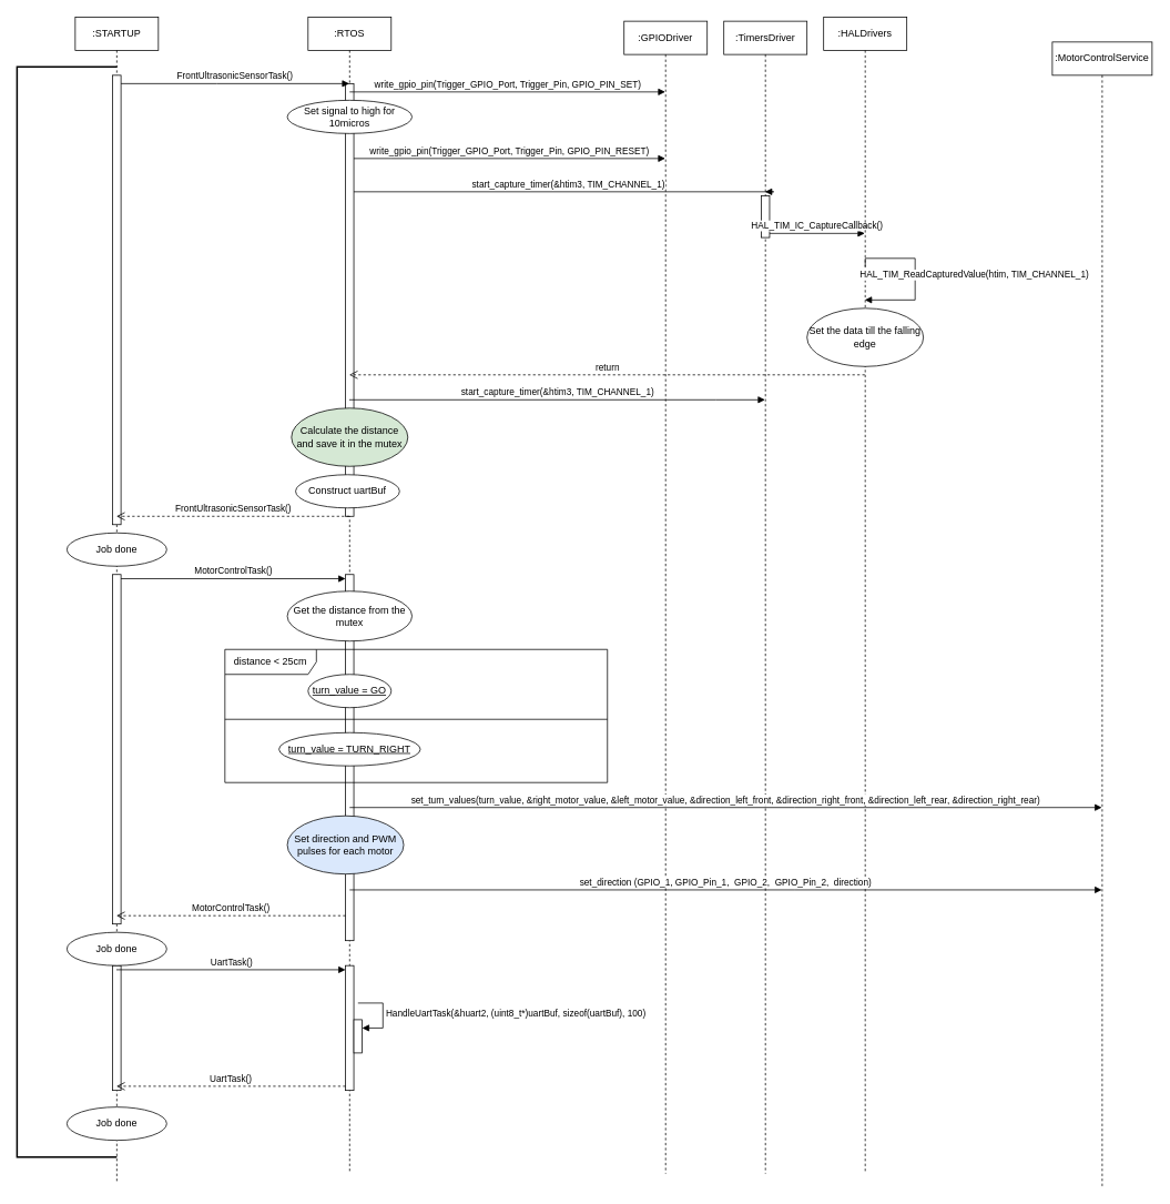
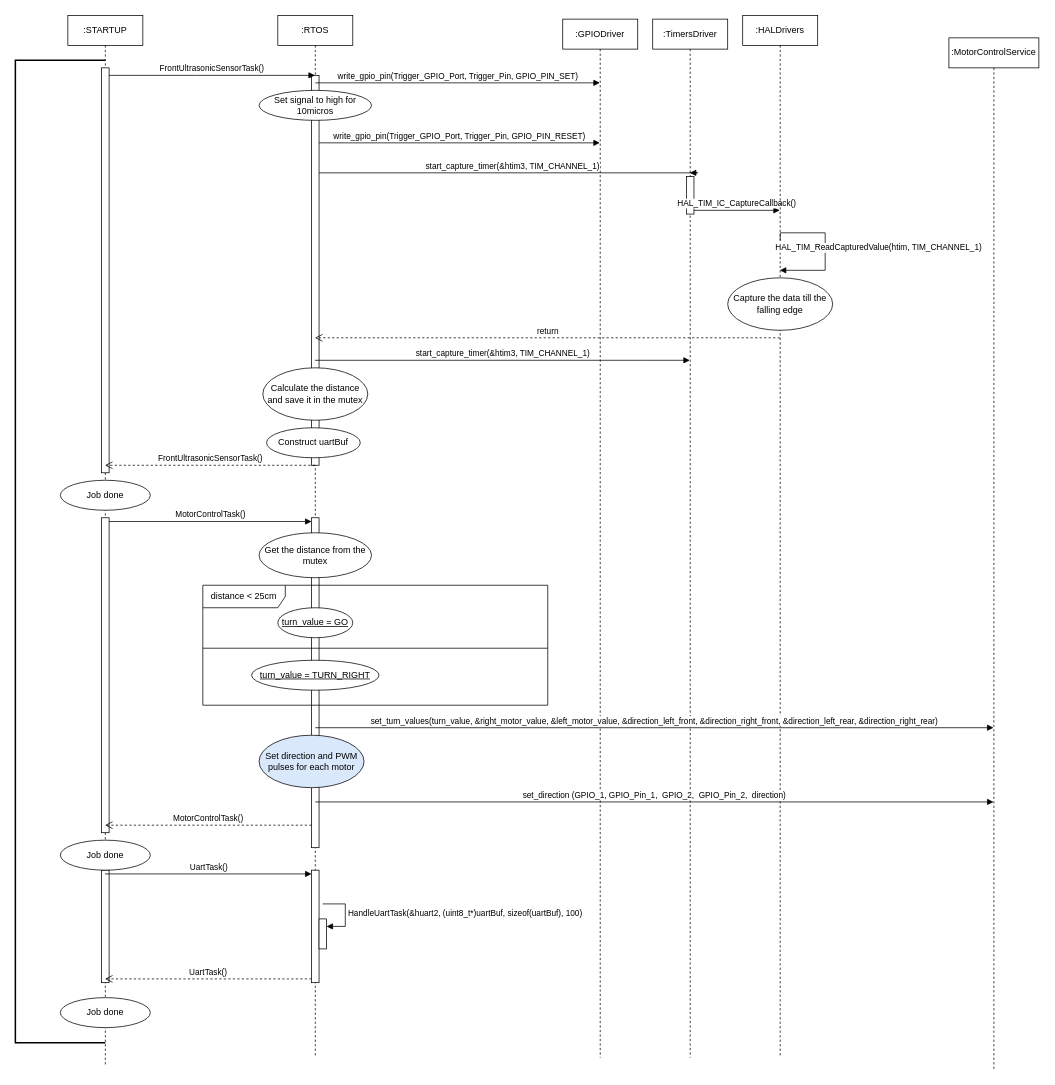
  <mxCell id="0" />
  <mxCell id="1" parent="0" />
  <mxCell id="2" value=":STARTUP" style="shape=umlLifeline;perimeter=lifelinePerimeter;whiteSpace=wrap;html=1;container=0;dropTarget=0;collapsible=0;recursiveResize=0;outlineConnect=0;portConstraint=eastwest;newEdgeStyle={&quot;edgeStyle&quot;:&quot;elbowEdgeStyle&quot;,&quot;elbow&quot;:&quot;vertical&quot;,&quot;curved&quot;:0,&quot;rounded&quot;:0};" parent="1" vertex="1"><mxGeometry x="90" y="20" width="100" height="1400" as="geometry" /></mxCell>
  <mxCell id="3" value="" style="html=1;points=[];perimeter=orthogonalPerimeter;outlineConnect=0;targetShapes=umlLifeline;portConstraint=eastwest;newEdgeStyle={&quot;edgeStyle&quot;:&quot;elbowEdgeStyle&quot;,&quot;elbow&quot;:&quot;vertical&quot;,&quot;curved&quot;:0,&quot;rounded&quot;:0};" parent="2" vertex="1"><mxGeometry x="45" y="70" width="10" height="540" as="geometry" /></mxCell>
  <mxCell id="4" value="" style="html=1;points=[[0,0,0,0,5],[0,1,0,0,-5],[1,0,0,0,5],[1,1,0,0,-5]];perimeter=orthogonalPerimeter;outlineConnect=0;targetShapes=umlLifeline;portConstraint=eastwest;newEdgeStyle={&quot;curved&quot;:0,&quot;rounded&quot;:0};" vertex="1" parent="2"><mxGeometry x="45" y="670" width="10" height="420" as="geometry" /></mxCell>
  <mxCell id="5" value="" style="html=1;points=[[0,0,0,0,5],[0,1,0,0,-5],[1,0,0,0,5],[1,1,0,0,-5]];perimeter=orthogonalPerimeter;outlineConnect=0;targetShapes=umlLifeline;portConstraint=eastwest;newEdgeStyle={&quot;curved&quot;:0,&quot;rounded&quot;:0};" vertex="1" parent="2"><mxGeometry x="45" y="1140" width="10" height="150" as="geometry" /></mxCell>
  <mxCell id="6" value=":RTOS" style="shape=umlLifeline;perimeter=lifelinePerimeter;whiteSpace=wrap;html=1;container=0;dropTarget=0;collapsible=0;recursiveResize=0;outlineConnect=0;portConstraint=eastwest;newEdgeStyle={&quot;edgeStyle&quot;:&quot;elbowEdgeStyle&quot;,&quot;elbow&quot;:&quot;vertical&quot;,&quot;curved&quot;:0,&quot;rounded&quot;:0};" parent="1" vertex="1"><mxGeometry x="370" y="20" width="100" height="1390" as="geometry" /></mxCell>
  <mxCell id="7" value="" style="html=1;points=[];perimeter=orthogonalPerimeter;outlineConnect=0;targetShapes=umlLifeline;portConstraint=eastwest;newEdgeStyle={&quot;edgeStyle&quot;:&quot;elbowEdgeStyle&quot;,&quot;elbow&quot;:&quot;vertical&quot;,&quot;curved&quot;:0,&quot;rounded&quot;:0};" parent="6" vertex="1"><mxGeometry x="45" y="80" width="10" height="520" as="geometry" /></mxCell>
  <mxCell id="8" value="" style="html=1;points=[[0,0,0,0,5],[0,1,0,0,-5],[1,0,0,0,5],[1,1,0,0,-5]];perimeter=orthogonalPerimeter;outlineConnect=0;targetShapes=umlLifeline;portConstraint=eastwest;newEdgeStyle={&quot;curved&quot;:0,&quot;rounded&quot;:0};" vertex="1" parent="6"><mxGeometry x="45" y="670" width="10" height="440" as="geometry" /></mxCell>
  <mxCell id="9" value="" style="html=1;points=[[0,0,0,0,5],[0,1,0,0,-5],[1,0,0,0,5],[1,1,0,0,-5]];perimeter=orthogonalPerimeter;outlineConnect=0;targetShapes=umlLifeline;portConstraint=eastwest;newEdgeStyle={&quot;curved&quot;:0,&quot;rounded&quot;:0};" vertex="1" parent="6"><mxGeometry x="45" y="1140" width="10" height="150" as="geometry" /></mxCell>
  <mxCell id="10" value="" style="html=1;points=[[0,0,0,0,5],[0,1,0,0,-5],[1,0,0,0,5],[1,1,0,0,-5]];perimeter=orthogonalPerimeter;outlineConnect=0;targetShapes=umlLifeline;portConstraint=eastwest;newEdgeStyle={&quot;curved&quot;:0,&quot;rounded&quot;:0};" vertex="1" parent="6"><mxGeometry x="55" y="1205" width="10" height="40" as="geometry" /></mxCell>
  <mxCell id="11" value="HandleUartTask(&amp;amp;huart2, (uint8_t*)uartBuf, sizeof(uartBuf), 100)" style="html=1;align=left;spacingLeft=2;endArrow=block;rounded=0;edgeStyle=orthogonalEdgeStyle;curved=0;rounded=0;" edge="1" target="10" parent="6"><mxGeometry relative="1" as="geometry"><mxPoint x="60" y="1185" as="sourcePoint" /><Array as="points"><mxPoint x="90" y="1215" /></Array></mxGeometry></mxCell>
  <mxCell id="12" value="FrontUltrasonicSensorTask()" style="html=1;verticalAlign=bottom;endArrow=block;edgeStyle=elbowEdgeStyle;elbow=horizontal;curved=0;rounded=0;" parent="1" source="3" target="6" edge="1"><mxGeometry relative="1" as="geometry"><mxPoint x="120" y="92.5" as="sourcePoint" /><Array as="points"><mxPoint x="260" y="100" /></Array><mxPoint x="430" y="187.5" as="targetPoint" /></mxGeometry></mxCell>
  <mxCell id="13" value=":GPIODriver" style="shape=umlLifeline;perimeter=lifelinePerimeter;whiteSpace=wrap;html=1;container=0;dropTarget=0;collapsible=0;recursiveResize=0;outlineConnect=0;portConstraint=eastwest;newEdgeStyle={&quot;edgeStyle&quot;:&quot;elbowEdgeStyle&quot;,&quot;elbow&quot;:&quot;vertical&quot;,&quot;curved&quot;:0,&quot;rounded&quot;:0};" vertex="1" parent="1"><mxGeometry x="750" y="25" width="100" height="1385" as="geometry" /></mxCell>
  <mxCell id="14" value="write_gpio_pin(Trigger_GPIO_Port, Trigger_Pin, GPIO_PIN_SET)" style="html=1;verticalAlign=bottom;endArrow=block;curved=0;rounded=0;" edge="1" parent="1" target="13"><mxGeometry width="80" relative="1" as="geometry"><mxPoint x="420" y="110" as="sourcePoint" /><mxPoint x="865" y="110" as="targetPoint" /></mxGeometry></mxCell>
  <mxCell id="15" value="write_gpio_pin(Trigger_GPIO_Port, Trigger_Pin, GPIO_PIN_RESET)" style="html=1;verticalAlign=bottom;endArrow=block;curved=0;rounded=0;" edge="1" parent="1" source="7" target="13"><mxGeometry width="80" relative="1" as="geometry"><mxPoint x="430" y="190" as="sourcePoint" /><mxPoint x="865" y="190" as="targetPoint" /><Array as="points"><mxPoint x="470" y="190" /></Array></mxGeometry></mxCell>
  <mxCell id="16" value="Set signal to high for 10micros" style="ellipse;whiteSpace=wrap;html=1;" vertex="1" parent="1"><mxGeometry x="345" y="120" width="150" height="40" as="geometry" /></mxCell>
  <mxCell id="17" value=":TimersDriver" style="shape=umlLifeline;perimeter=lifelinePerimeter;whiteSpace=wrap;html=1;container=0;dropTarget=0;collapsible=0;recursiveResize=0;outlineConnect=0;portConstraint=eastwest;newEdgeStyle={&quot;edgeStyle&quot;:&quot;elbowEdgeStyle&quot;,&quot;elbow&quot;:&quot;vertical&quot;,&quot;curved&quot;:0,&quot;rounded&quot;:0};" vertex="1" parent="1"><mxGeometry x="870" y="25" width="100" height="1385" as="geometry" /></mxCell>
  <mxCell id="18" value="" style="html=1;points=[];perimeter=orthogonalPerimeter;outlineConnect=0;targetShapes=umlLifeline;portConstraint=eastwest;newEdgeStyle={&quot;edgeStyle&quot;:&quot;elbowEdgeStyle&quot;,&quot;elbow&quot;:&quot;vertical&quot;,&quot;curved&quot;:0,&quot;rounded&quot;:0};" vertex="1" parent="17"><mxGeometry x="45" y="210" width="10" height="50" as="geometry" /></mxCell>
  <mxCell id="19" value="HAL_TIM_IC_CaptureCallback()" style="html=1;verticalAlign=bottom;endArrow=block;curved=0;rounded=0;" edge="1" parent="1"><mxGeometry width="80" relative="1" as="geometry"><mxPoint x="925" y="280" as="sourcePoint" /><mxPoint x="1039.5" y="280" as="targetPoint" /></mxGeometry></mxCell>
  <mxCell id="20" value="start_capture_timer(&amp;amp;htim3, TIM_CHANNEL_1)" style="html=1;verticalAlign=bottom;endArrow=block;curved=0;rounded=0;" edge="1" parent="1" source="7" target="17"><mxGeometry width="80" relative="1" as="geometry"><mxPoint x="430" y="230" as="sourcePoint" /><mxPoint x="1004.5" y="230" as="targetPoint" /><Array as="points"><mxPoint x="930" y="230" /></Array></mxGeometry></mxCell>
  <mxCell id="21" value=":HALDrivers" style="shape=umlLifeline;perimeter=lifelinePerimeter;whiteSpace=wrap;html=1;container=0;dropTarget=0;collapsible=0;recursiveResize=0;outlineConnect=0;portConstraint=eastwest;newEdgeStyle={&quot;edgeStyle&quot;:&quot;elbowEdgeStyle&quot;,&quot;elbow&quot;:&quot;vertical&quot;,&quot;curved&quot;:0,&quot;rounded&quot;:0};" vertex="1" parent="1"><mxGeometry x="990" y="20" width="100" height="1390" as="geometry" /></mxCell>
  <mxCell id="22" value="HAL_TIM_ReadCapturedValue(htim, TIM_CHANNEL_1)" style="html=1;align=left;spacingLeft=2;endArrow=block;rounded=0;edgeStyle=orthogonalEdgeStyle;curved=0;rounded=0;" edge="1" target="21" parent="21"><mxGeometry x="-1" y="14" relative="1" as="geometry"><mxPoint x="50" y="300" as="sourcePoint" /><Array as="points"><mxPoint x="50" y="300" /><mxPoint x="50" y="290" /><mxPoint x="110" y="290" /><mxPoint x="110" y="340" /></Array><mxPoint x="60" y="330" as="targetPoint" /><mxPoint x="4" y="10" as="offset" /></mxGeometry></mxCell>
- <mxCell id="23" value="Set the data till the falling edge" style="ellipse;whiteSpace=wrap;html=1;" vertex="1" parent="1"><mxGeometry x="970" y="370" width="140" height="70" as="geometry" /></mxCell>
+ <mxCell id="23" value="Capture the data till the falling edge" style="ellipse;whiteSpace=wrap;html=1;" vertex="1" parent="1"><mxGeometry x="970" y="370" width="140" height="70" as="geometry" /></mxCell>
  <mxCell id="24" value="return" style="html=1;verticalAlign=bottom;endArrow=open;dashed=1;endSize=8;curved=0;rounded=0;" edge="1" parent="1"><mxGeometry relative="1" as="geometry"><mxPoint x="1039.5" y="450" as="sourcePoint" /><mxPoint x="419.5" y="450" as="targetPoint" /><Array as="points"><mxPoint x="590" y="450" /></Array></mxGeometry></mxCell>
  <mxCell id="25" value="start_capture_timer(&amp;amp;htim3, TIM_CHANNEL_1)" style="html=1;verticalAlign=bottom;endArrow=block;curved=0;rounded=0;" edge="1" parent="1"><mxGeometry width="80" relative="1" as="geometry"><mxPoint x="419.5" y="480" as="sourcePoint" /><mxPoint x="919.5" y="480" as="targetPoint" /><Array as="points"><mxPoint x="860" y="480" /></Array></mxGeometry></mxCell>
- <mxCell id="26" value="Calculate the distance and save it in the mutex" style="ellipse;whiteSpace=wrap;html=1;fillColor=#d5e8d4;" vertex="1" parent="1"><mxGeometry x="350" y="490" width="140" height="70" as="geometry" /></mxCell>
+ <mxCell id="26" value="Calculate the distance and save it in the mutex" style="ellipse;whiteSpace=wrap;html=1;" vertex="1" parent="1"><mxGeometry x="350" y="490" width="140" height="70" as="geometry" /></mxCell>
  <mxCell id="27" value="FrontUltrasonicSensorTask()" style="html=1;verticalAlign=bottom;endArrow=open;dashed=1;endSize=8;curved=0;rounded=0;" edge="1" parent="1"><mxGeometry relative="1" as="geometry"><mxPoint x="419.5" y="620" as="sourcePoint" /><mxPoint x="139.5" y="620" as="targetPoint" /></mxGeometry></mxCell>
  <mxCell id="28" value="MotorControlTask()" style="html=1;verticalAlign=bottom;endArrow=block;curved=0;rounded=0;entryX=0;entryY=0;entryDx=0;entryDy=5;entryPerimeter=0;" edge="1" target="8" parent="1" source="4"><mxGeometry relative="1" as="geometry"><mxPoint x="345" y="695" as="sourcePoint" /><mxPoint x="420" y="695" as="targetPoint" /></mxGeometry></mxCell>
  <mxCell id="29" value="MotorControlTask()" style="html=1;verticalAlign=bottom;endArrow=open;dashed=1;endSize=8;curved=0;rounded=0;exitX=0;exitY=1;exitDx=0;exitDy=-5;" edge="1" parent="1" target="2"><mxGeometry relative="1" as="geometry"><mxPoint x="345" y="1100" as="targetPoint" /><mxPoint x="415" y="1100" as="sourcePoint" /></mxGeometry></mxCell>
  <mxCell id="30" value="Get the distance from the mutex" style="ellipse;whiteSpace=wrap;html=1;" vertex="1" parent="1"><mxGeometry x="345" y="710" width="150" height="60" as="geometry" /></mxCell>
  <mxCell id="31" value="distance &amp;lt; 25cm" style="shape=umlFrame;whiteSpace=wrap;html=1;pointerEvents=0;width=110;height=30;" vertex="1" parent="1"><mxGeometry x="270" y="780" width="460" height="160" as="geometry" /></mxCell>
  <mxCell id="32" value=":MotorControlService" style="shape=umlLifeline;perimeter=lifelinePerimeter;whiteSpace=wrap;html=1;container=0;dropTarget=0;collapsible=0;recursiveResize=0;outlineConnect=0;portConstraint=eastwest;newEdgeStyle={&quot;edgeStyle&quot;:&quot;elbowEdgeStyle&quot;,&quot;elbow&quot;:&quot;vertical&quot;,&quot;curved&quot;:0,&quot;rounded&quot;:0};" vertex="1" parent="1"><mxGeometry x="1265" y="50" width="120" height="1375" as="geometry" /></mxCell>
  <mxCell id="33" value="set_turn_values(turn_value, &amp;amp;right_motor_value, &amp;amp;left_motor_value, &amp;amp;direction_left_front, &amp;amp;direction_right_front, &amp;amp;direction_left_rear, &amp;amp;direction_right_rear)" style="html=1;verticalAlign=bottom;endArrow=block;curved=0;rounded=0;" edge="1" parent="1" target="32"><mxGeometry width="80" relative="1" as="geometry"><mxPoint x="420" y="970" as="sourcePoint" /><mxPoint x="1404.5" y="970" as="targetPoint" /><Array as="points"><mxPoint x="955" y="970" /></Array></mxGeometry></mxCell>
  <mxCell id="34" value="turn_value = GO" style="ellipse;whiteSpace=wrap;html=1;align=center;fontStyle=4;" vertex="1" parent="1"><mxGeometry x="370" y="810" width="100" height="40" as="geometry" /></mxCell>
  <mxCell id="35" value="" style="line;strokeWidth=1;fillColor=none;align=left;verticalAlign=middle;spacingTop=-1;spacingLeft=3;spacingRight=3;rotatable=0;labelPosition=right;points=[];portConstraint=eastwest;strokeColor=inherit;" vertex="1" parent="1"><mxGeometry x="270" y="860" width="460" height="8" as="geometry" /></mxCell>
  <mxCell id="36" value="turn_value = TURN_RIGHT" style="ellipse;whiteSpace=wrap;html=1;align=center;fontStyle=4;" vertex="1" parent="1"><mxGeometry x="335" y="880" width="170" height="40" as="geometry" /></mxCell>
  <mxCell id="37" value="set_direction (GPIO_1, GPIO_Pin_1,&amp;nbsp; GPIO_2,&amp;nbsp; GPIO_Pin_2,&amp;nbsp; direction)" style="html=1;verticalAlign=bottom;endArrow=block;curved=0;rounded=0;" edge="1" parent="1" target="32"><mxGeometry width="80" relative="1" as="geometry"><mxPoint x="420" y="1069" as="sourcePoint" /><mxPoint x="1410" y="1069" as="targetPoint" /><Array as="points"><mxPoint x="955.5" y="1069" /></Array></mxGeometry></mxCell>
  <mxCell id="38" value="Set direction and PWM pulses for each motor" style="ellipse;whiteSpace=wrap;html=1;fillColor=#dae8fc;" vertex="1" parent="1"><mxGeometry x="345" y="980" width="140" height="70" as="geometry" /></mxCell>
  <mxCell id="39" value="UartTask()" style="html=1;verticalAlign=bottom;endArrow=block;curved=0;rounded=0;entryX=0;entryY=0;entryDx=0;entryDy=5;" edge="1" target="9" parent="1" source="2"><mxGeometry relative="1" as="geometry"><mxPoint x="330" y="1165" as="sourcePoint" /></mxGeometry></mxCell>
  <mxCell id="40" value="UartTask()" style="html=1;verticalAlign=bottom;endArrow=open;dashed=1;endSize=8;curved=0;rounded=0;exitX=0;exitY=1;exitDx=0;exitDy=-5;" edge="1" source="9" parent="1" target="2"><mxGeometry relative="1" as="geometry"><mxPoint x="330" y="1235" as="targetPoint" /></mxGeometry></mxCell>
  <mxCell id="41" value="Job done" style="ellipse;whiteSpace=wrap;html=1;" vertex="1" parent="1"><mxGeometry x="80" y="640" width="120" height="40" as="geometry" /></mxCell>
  <mxCell id="42" value="Job done" style="ellipse;whiteSpace=wrap;html=1;" vertex="1" parent="1"><mxGeometry x="80" y="1120" width="120" height="40" as="geometry" /></mxCell>
  <mxCell id="43" value="Job done" style="ellipse;whiteSpace=wrap;html=1;" vertex="1" parent="1"><mxGeometry x="80" y="1330" width="120" height="40" as="geometry" /></mxCell>
  <mxCell id="44" value="Construct uartBuf" style="ellipse;whiteSpace=wrap;html=1;" vertex="1" parent="1"><mxGeometry x="355" y="570" width="125" height="40" as="geometry" /></mxCell>
  <mxCell id="45" value="" style="strokeWidth=2;html=1;shape=mxgraph.flowchart.annotation_1;align=left;pointerEvents=1;" vertex="1" parent="1"><mxGeometry x="20" y="80" width="120" height="1310" as="geometry" /></mxCell>
